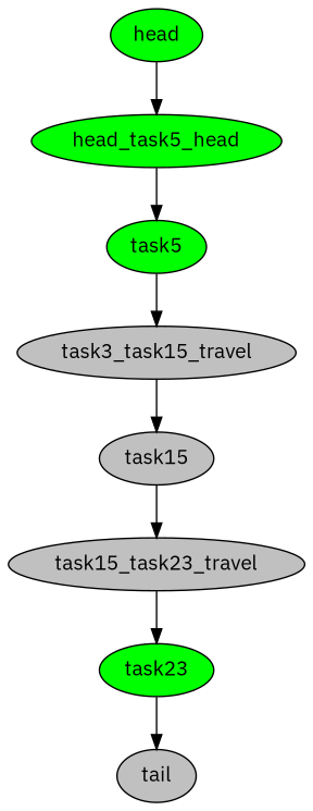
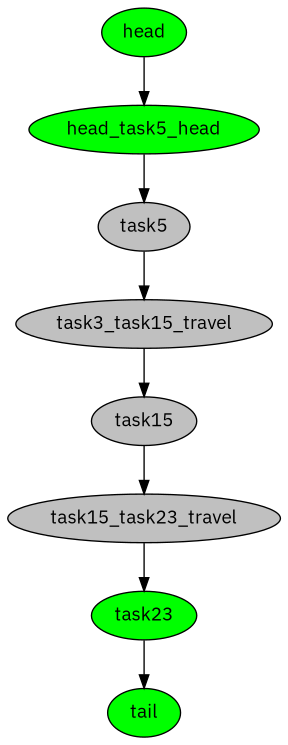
  digraph {
    fontname="IBM Plex Sans"
    node [fillcolor=gray fontcolor=black fontname="IBM Plex Sans" style=filled]
    edge [color=black fontname="IBM Plex Sans"]
    n1 [fillcolor=green label=head]
    n2 [fillcolor=green label=head_task5_head]
-   n3 [fillcolor=green label=task5]
+   n3 [label=task5]
    n4 [label=task3_task15_travel]
    n5 [label=task15]
    n6 [label=task15_task23_travel]
    n7 [fillcolor=green label=task23]
-   n8 [label=tail]
+   n8 [fillcolor=green label=tail]
    n1 -> n2
    n2 -> n3
    n3 -> n4
    n4 -> n5
    n5 -> n6
    n6 -> n7
    n7 -> n8
  }
